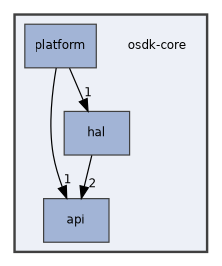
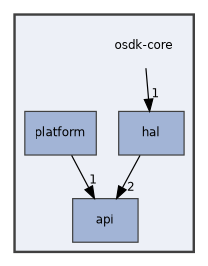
  digraph {
    compound=true
    node [fontname=Helvetica fontsize=10 shape=box color=grey25 fillcolor="#a2b4d6" style="filled,"]
    edge [fontname=Helvetica fontsize=10 headlabel=1 labeldistance=1.5 labelfontname=Helvetica labelfontsize=10]
    n1 [label="osdk-core" shape=plaintext color="" fillcolor="" style=""]
    n2 [label=api]
    n3 [label=hal]
    n4 [label=platform]
    subgraph cluster_1 {
      bgcolor="#edf0f7"
      fontname=Helvetica
      fontsize=10
      pencolor=grey25
      style="filled,bold,"
      n1
      n2
      n3
      n4
    }
    n3 -> n2 [headlabel=2]
    n4 -> n2
-   n4 -> n3
+   n1 -> n3
  }
